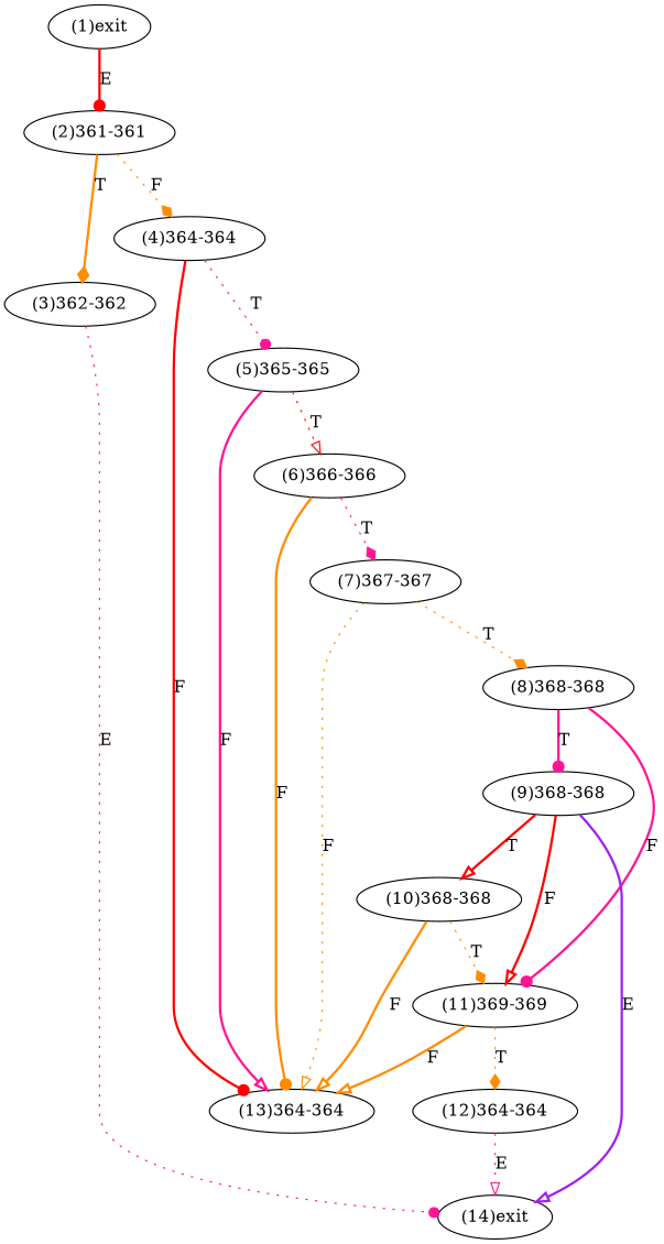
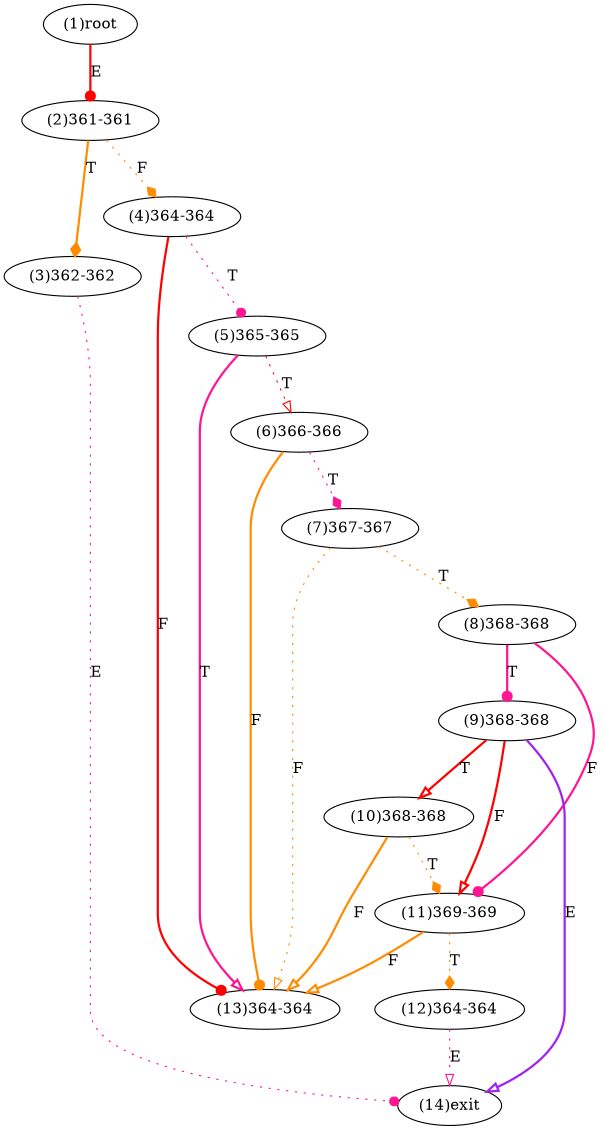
  digraph {
    edge [arrowhead=onormal color=darkorange style=bold]
-   n1 [label="(1)exit"]
+   n1 [label="(1)root"]
    n2 [label="(2)361-361"]
    n3 [label="(3)362-362"]
    n4 [label="(4)364-364"]
    n5 [label="(14)exit"]
    n6 [label="(5)365-365"]
    n7 [label="(13)364-364"]
    n8 [label="(6)366-366"]
    n9 [label="(7)367-367"]
    n10 [label="(8)368-368"]
    n11 [label="(9)368-368"]
    n12 [label="(11)369-369"]
    n13 [label="(10)368-368"]
    n14 [label="(12)364-364"]
    n1 -> n2 [arrowhead=dot color=red label=E]
    n2 -> n3 [arrowhead=diamond label=T]
    n2 -> n4 [arrowhead=diamond label=F style=dotted]
    n3 -> n5 [arrowhead=dot color=deeppink label=E style=dotted]
    n4 -> n6 [arrowhead=dot color=deeppink label=T style=dotted]
    n4 -> n7 [arrowhead=dot color=red label=F]
-   n6 -> n7 [color=deeppink label=F]
+   n6 -> n7 [color=deeppink label=T]
    n6 -> n8 [color=red label=T style=dotted]
    n8 -> n7 [arrowhead=dot label=F]
    n8 -> n9 [arrowhead=diamond color=deeppink label=T style=dotted]
    n9 -> n7 [label=F style=dotted]
    n9 -> n10 [arrowhead=diamond label=T style=dotted]
    n10 -> n11 [arrowhead=dot color=deeppink label=T]
    n10 -> n12 [arrowhead=dot color=deeppink label=F]
    n11 -> n5 [color=purple label=E]
    n11 -> n12 [color=red label=F]
    n11 -> n13 [color=red label=T]
    n12 -> n7 [label=F]
    n12 -> n14 [arrowhead=diamond label=T style=dotted]
    n13 -> n7 [label=F]
    n13 -> n12 [arrowhead=diamond label=T style=dotted]
    n14 -> n5 [color=deeppink label=E style=dotted]
  }
